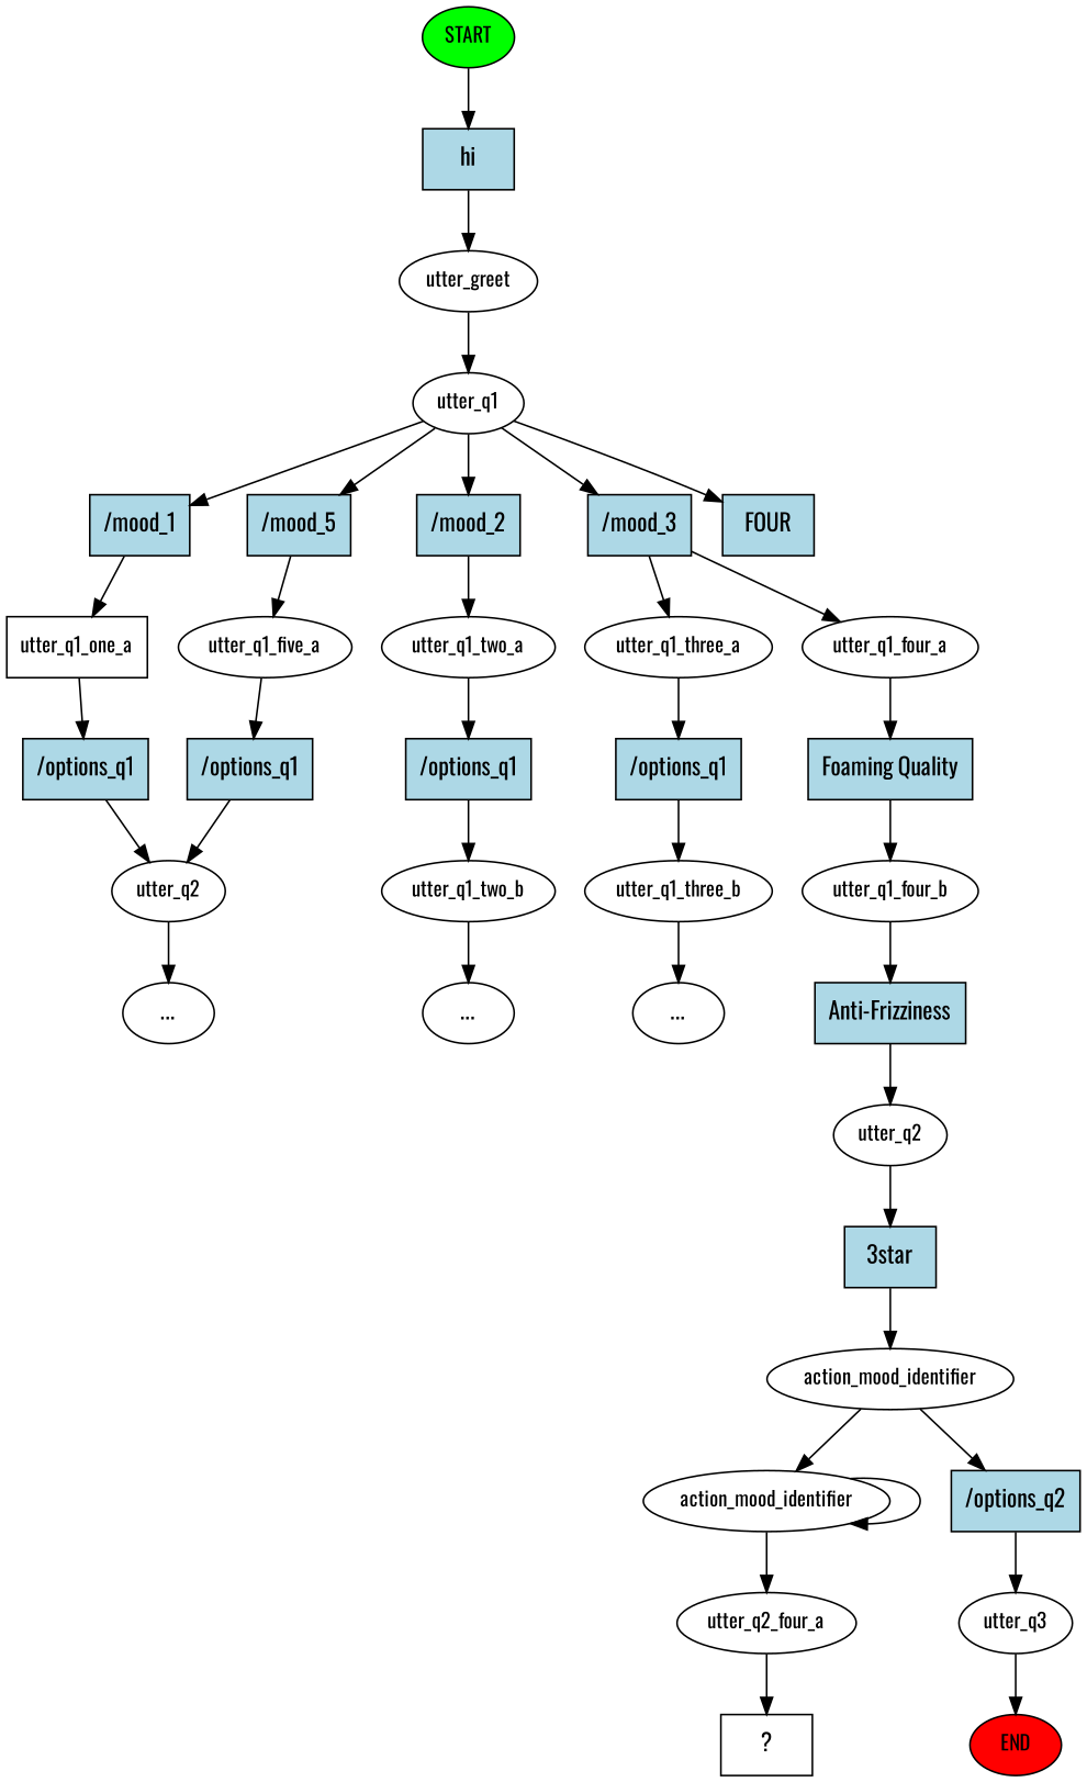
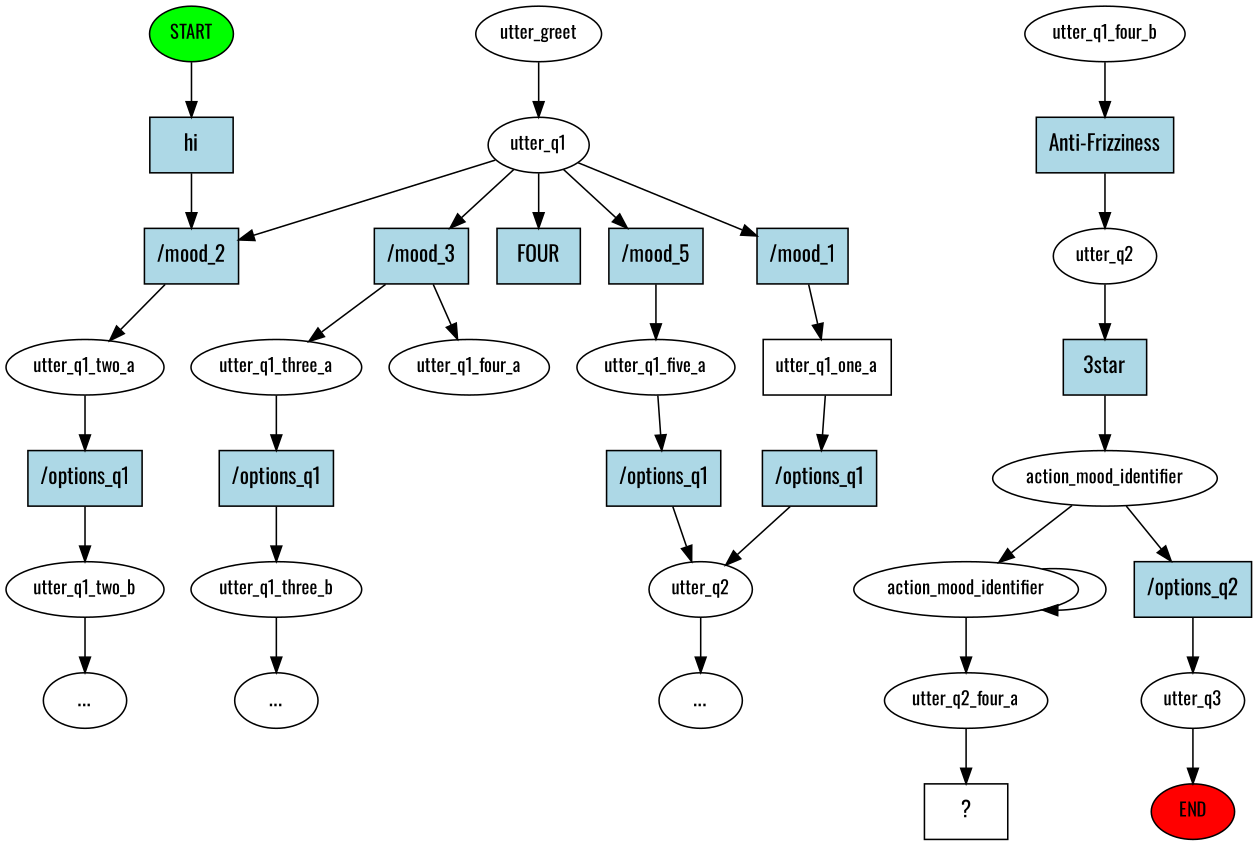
  digraph {
    fontname=Oswald
    node [fontname=Oswald]
    edge [fontname=Oswald]
    n1 [fillcolor=green fontsize=12 label=START style=filled]
    n2 [fillcolor=lightblue label=hi shape=rect style=filled]
    n3 [fontsize=12 label=utter_greet]
    n4 [fillcolor=red fontsize=12 label=END style=filled]
    n5 [fontsize=12 label=utter_q1]
    n6 [fillcolor=lightblue label="/mood_1" shape=rect style=filled]
    n7 [fillcolor=lightblue label="/mood_2" shape=rect style=filled]
    n8 [fillcolor=lightblue label="/mood_3" shape=rect style=filled]
    n9 [fillcolor=lightblue label=FOUR shape=rect style=filled]
    n10 [fillcolor=lightblue label="/mood_5" shape=rect style=filled]
    n11 [fontsize=12 label=utter_q1_one_a shape=box]
    n12 [fontsize=12 label=utter_q1_two_a]
    n13 [fontsize=12 label=utter_q1_three_a]
    n14 [fontsize=12 label=utter_q1_four_a]
    n15 [fontsize=12 label=utter_q1_five_a]
    n16 [fillcolor=lightblue label="/options_q1" shape=rect style=filled]
    n17 [fontsize=12 label=utter_q2]
    n18 [label="..."]
    n19 [fillcolor=lightblue label="/options_q1" shape=rect style=filled]
    n20 [fontsize=12 label=utter_q1_two_b]
    n21 [label="..."]
    n22 [fillcolor=lightblue label="/options_q1" shape=rect style=filled]
    n23 [fontsize=12 label=utter_q1_three_b]
    n24 [label="..."]
-   n25 [fillcolor=lightblue label="Foaming Quality" shape=rect style=filled]
    n26 [fontsize=12 label=utter_q1_four_b]
    n27 [fillcolor=lightblue label="Anti-Frizziness" shape=rect style=filled]
    n28 [fontsize=12 label=utter_q2]
    n29 [fillcolor=lightblue label="3star" shape=rect style=filled]
    n30 [fontsize=12 label=action_mood_identifier]
    n31 [fontsize=12 label=action_mood_identifier]
    n32 [fillcolor=lightblue label="/options_q2" shape=rect style=filled]
    n33 [fontsize=12 label=utter_q2_four_a]
    n34 [fontsize=12 label=utter_q3]
    n35 [fillcolor=lightblue label="/options_q1" shape=rect style=filled]
    n36 [label="  ?  " shape=rect]
    n1 -> n2
-   n2 -> n3
+   n2 -> n7
    n3 -> n5
    n5 -> n6
    n5 -> n7
    n5 -> n8
    n5 -> n9
    n5 -> n10
    n6 -> n11
    n7 -> n12
    n8 -> n13
    n8 -> n14
    n10 -> n15
    n11 -> n16
    n12 -> n19
    n13 -> n22
-   n14 -> n25
    n15 -> n35
    n16 -> n17
    n17 -> n18
    n19 -> n20
    n20 -> n21
    n22 -> n23
    n23 -> n24
-   n25 -> n26
    n26 -> n27
    n27 -> n28
    n28 -> n29
    n29 -> n30
    n30 -> n31
    n30 -> n32
    n31 -> n31
    n31 -> n33
    n32 -> n34
    n33 -> n36
    n34 -> n4
    n35 -> n17
  }
